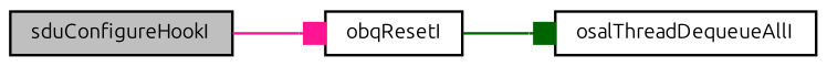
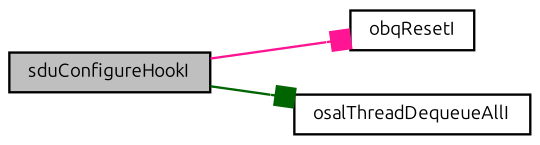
  digraph {
    fontname=Ubuntu
    rankdir=LR
    node [color=black fontname=Ubuntu fontsize=8 shape=record]
    edge [arrowhead=box fontname=Ubuntu fontsize=8 labelfontname=Helvetica labelfontsize=8 style=solid]
    n1 [fillcolor=grey75 fontcolor=black height=0.2 label=sduConfigureHookI style=filled width=0.4]
    n2 [height=0.2 label=obqResetI width=0.4]
    n3 [height=0.2 label=osalThreadDequeueAllI width=0.4]
    n1 -> n2 [color=deeppink]
-   n2 -> n3 [color=darkgreen]
+   n1 -> n3 [color=darkgreen]
  }
